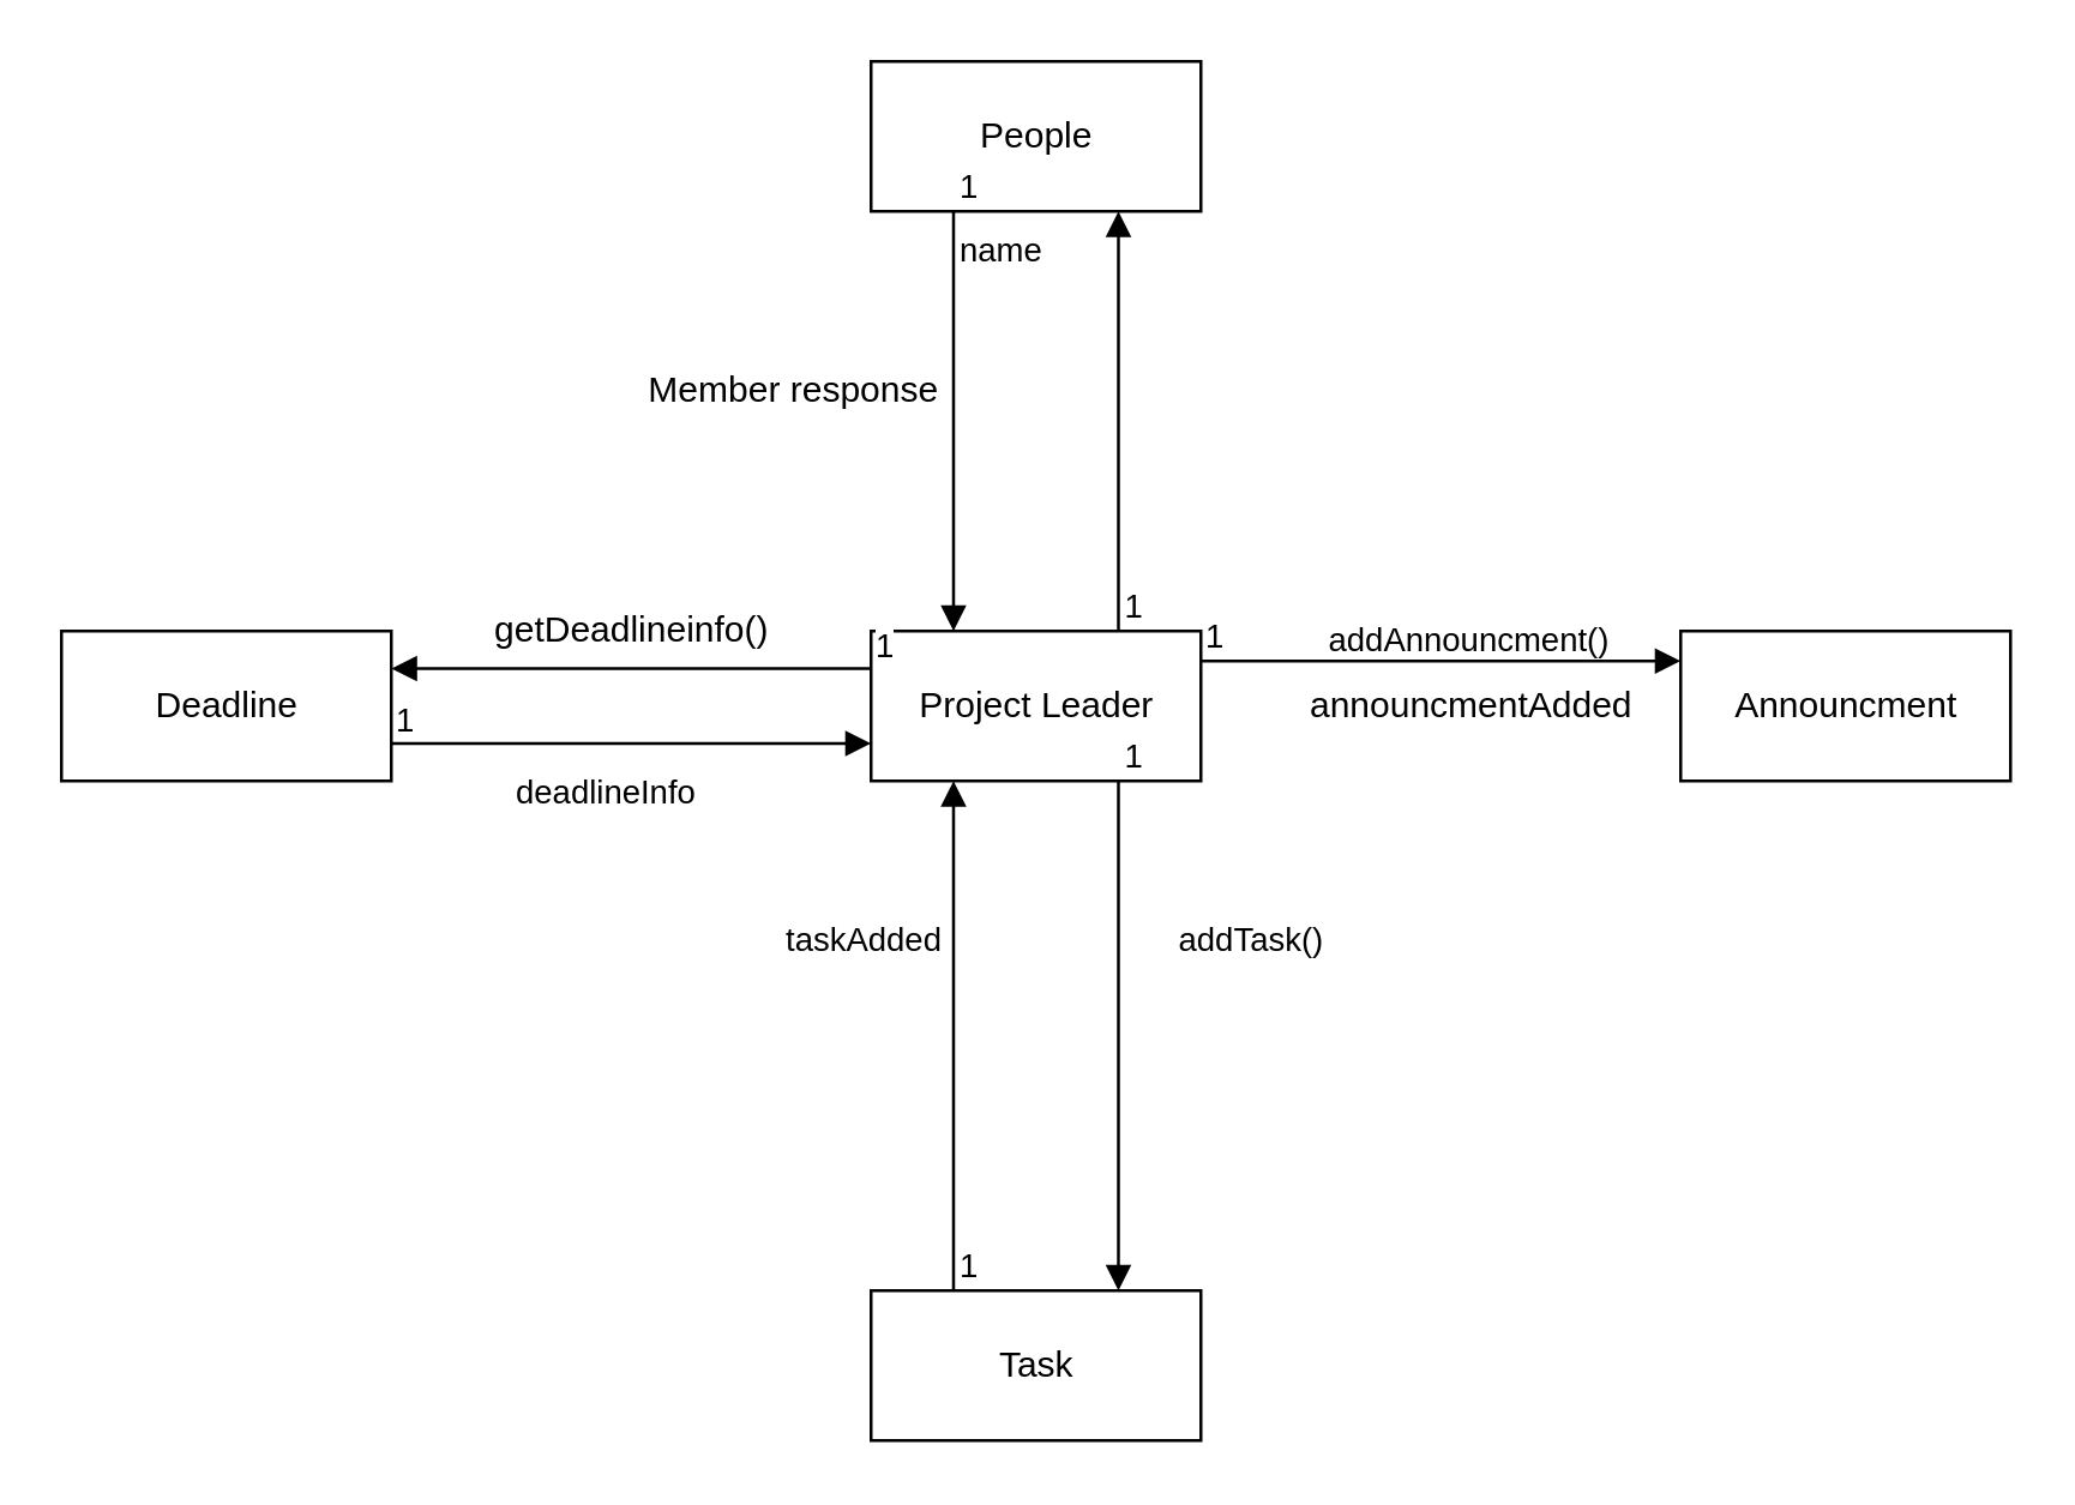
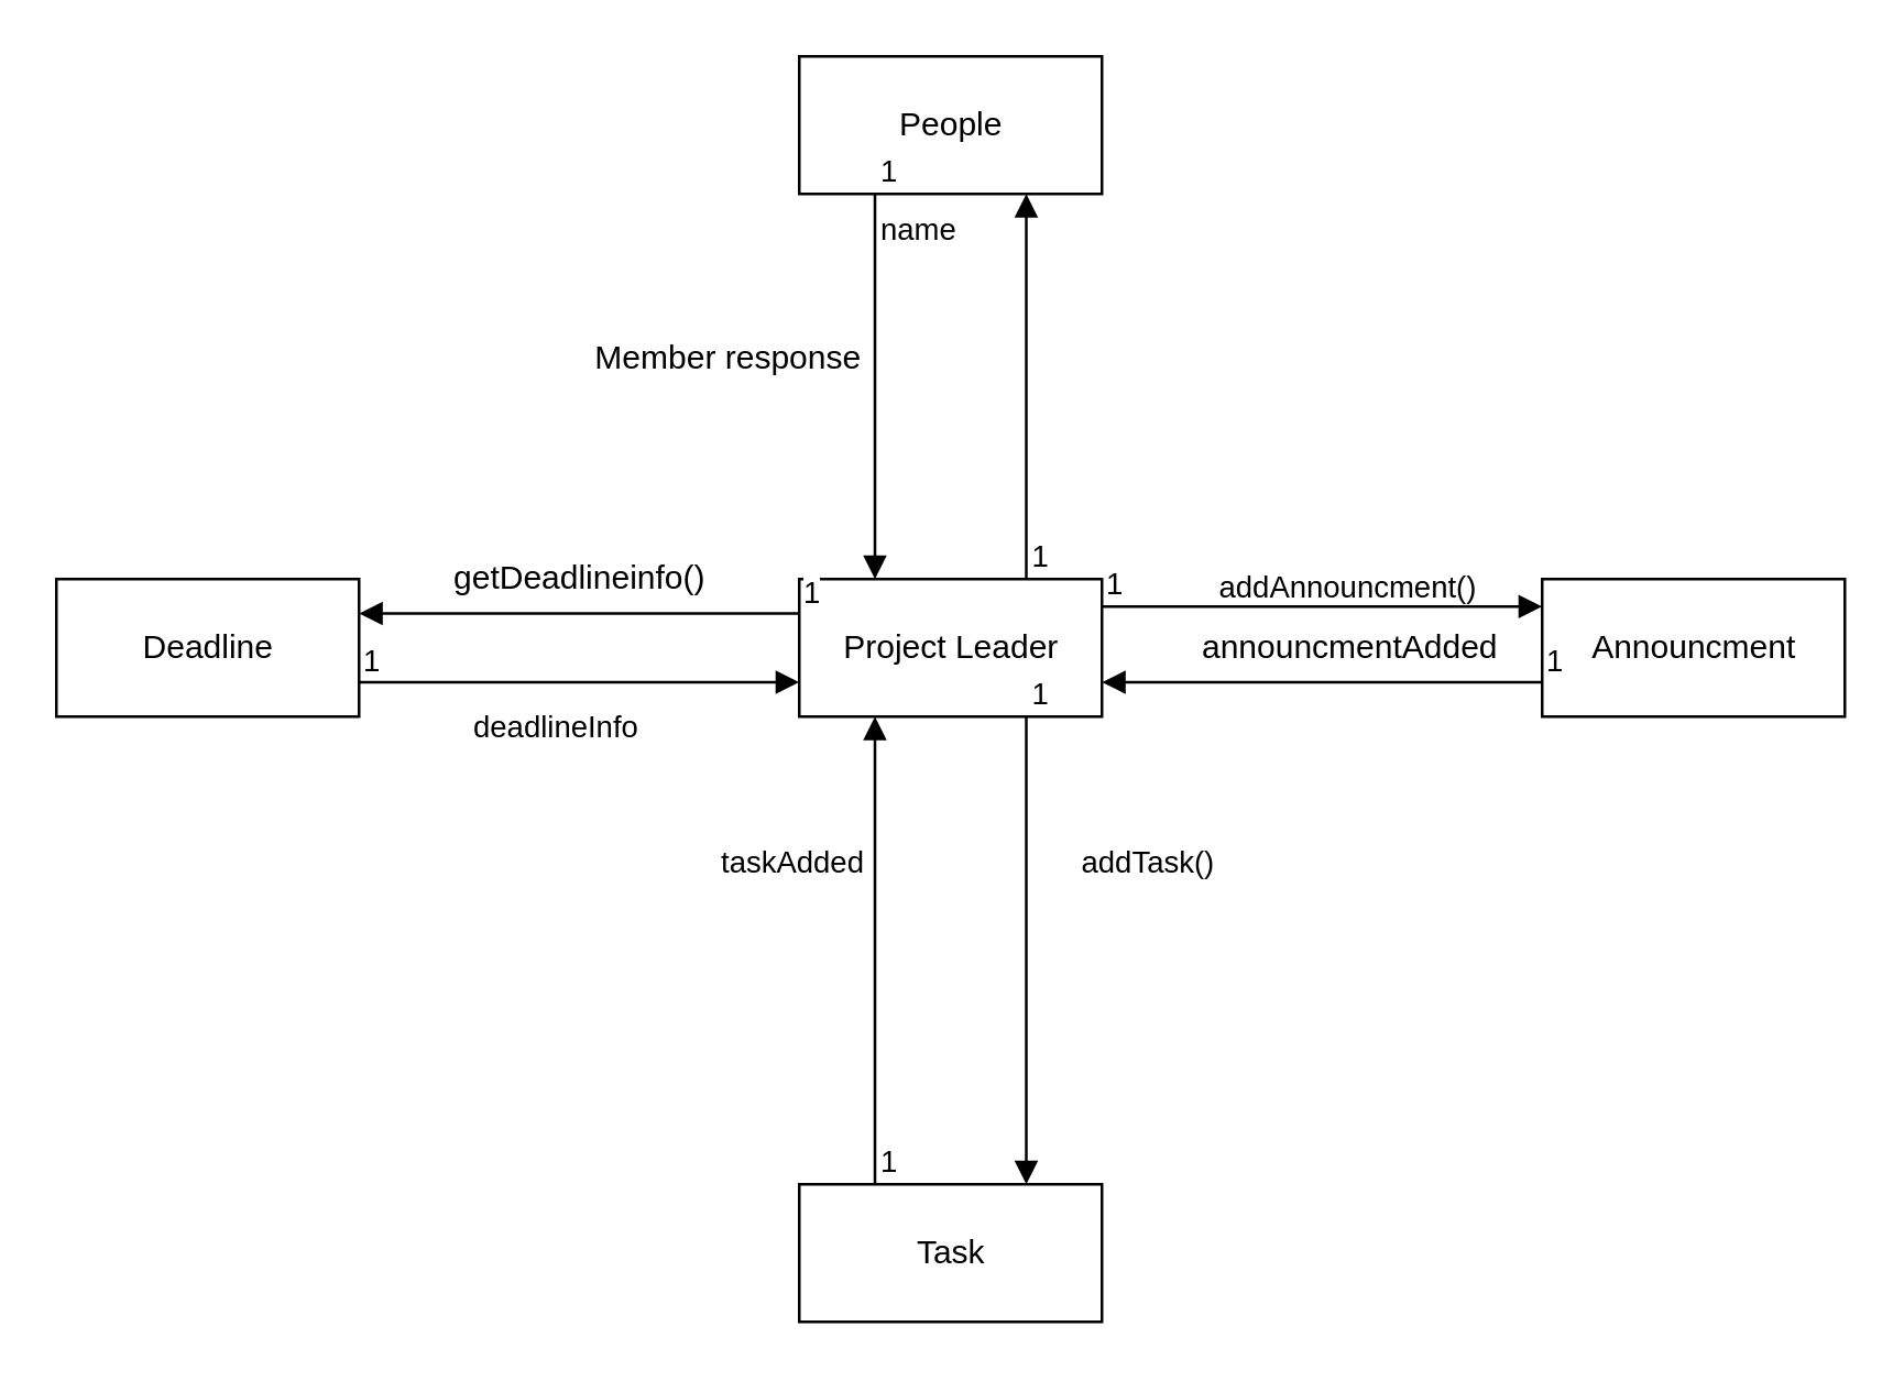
  <mxCell id="0" />
  <mxCell id="1" parent="0" />
  <mxCell id="2" value="Project Leader" style="html=1;" parent="1" vertex="1"><mxGeometry x="290" y="210" width="110" height="50" as="geometry" /></mxCell>
  <mxCell id="3" value="Deadline" style="html=1;" parent="1" vertex="1"><mxGeometry x="20" y="210" width="110" height="50" as="geometry" /></mxCell>
  <mxCell id="4" value="People" style="html=1;" parent="1" vertex="1"><mxGeometry x="290" y="20" width="110" height="50" as="geometry" /></mxCell>
  <mxCell id="5" value="Announcment" style="html=1;" parent="1" vertex="1"><mxGeometry x="560" y="210" width="110" height="50" as="geometry" /></mxCell>
  <mxCell id="6" value="Task" style="html=1;" parent="1" vertex="1"><mxGeometry x="290" y="430" width="110" height="50" as="geometry" /></mxCell>
  <mxCell id="7" value="addAnnouncment()" style="endArrow=block;endFill=1;html=1;edgeStyle=orthogonalEdgeStyle;align=left;verticalAlign=top;rounded=0;exitX=0.75;exitY=0;exitDx=0;exitDy=0;entryX=0.75;entryY=1;entryDx=0;entryDy=0;" parent="1" source="2" target="4" edge="1"><mxGeometry x="-0.857" y="-67" relative="1" as="geometry"><mxPoint x="180" y="220" as="sourcePoint" /><mxPoint x="340" y="220" as="targetPoint" /><mxPoint x="1" as="offset" /></mxGeometry></mxCell>
  <mxCell id="8" value="1" style="edgeLabel;resizable=0;html=1;align=left;verticalAlign=bottom;" parent="7" connectable="0" vertex="1"><mxGeometry x="-1" relative="1" as="geometry" /></mxCell>
  <mxCell id="9" value="name" style="endArrow=block;endFill=1;html=1;edgeStyle=orthogonalEdgeStyle;align=left;verticalAlign=top;rounded=0;exitX=0.25;exitY=1;exitDx=0;exitDy=0;entryX=0.25;entryY=0;entryDx=0;entryDy=0;" parent="1" source="4" target="2" edge="1"><mxGeometry x="-1" relative="1" as="geometry"><mxPoint x="180" y="220" as="sourcePoint" /><mxPoint x="340" y="220" as="targetPoint" /></mxGeometry></mxCell>
  <mxCell id="10" value="1" style="edgeLabel;resizable=0;html=1;align=left;verticalAlign=bottom;" parent="9" connectable="0" vertex="1"><mxGeometry x="-1" relative="1" as="geometry" /></mxCell>
  <mxCell id="11" value="Member response" style="text;html=1;align=center;verticalAlign=middle;resizable=0;points=[];autosize=1;strokeColor=none;fillColor=none;" parent="1" vertex="1"><mxGeometry x="209" y="120" width="110" height="20" as="geometry" /></mxCell>
  <mxCell id="12" value="" style="endArrow=block;endFill=1;html=1;edgeStyle=orthogonalEdgeStyle;align=left;verticalAlign=top;rounded=0;exitX=0;exitY=0.25;exitDx=0;exitDy=0;entryX=1;entryY=0.25;entryDx=0;entryDy=0;" parent="1" source="2" target="3" edge="1"><mxGeometry x="-0.875" y="-12" relative="1" as="geometry"><mxPoint x="180" y="220" as="sourcePoint" /><mxPoint x="340" y="220" as="targetPoint" /><mxPoint as="offset" /></mxGeometry></mxCell>
  <mxCell id="13" value="1" style="edgeLabel;resizable=0;html=1;align=left;verticalAlign=bottom;" parent="12" connectable="0" vertex="1"><mxGeometry x="-1" relative="1" as="geometry" /></mxCell>
  <mxCell id="14" value="getDeadlineinfo()" style="text;html=1;align=center;verticalAlign=middle;resizable=0;points=[];autosize=1;strokeColor=none;fillColor=none;" parent="1" vertex="1"><mxGeometry x="155" y="200" width="110" height="20" as="geometry" /></mxCell>
  <mxCell id="15" value="deadlineInfo" style="endArrow=block;endFill=1;html=1;edgeStyle=orthogonalEdgeStyle;align=left;verticalAlign=top;rounded=0;entryX=0;entryY=0.75;entryDx=0;entryDy=0;exitX=1;exitY=0.75;exitDx=0;exitDy=0;exitPerimeter=0;" parent="1" source="3" target="2" edge="1"><mxGeometry x="-0.5" y="-2" relative="1" as="geometry"><mxPoint x="130" y="240" as="sourcePoint" /><mxPoint x="340" y="220" as="targetPoint" /><mxPoint y="1" as="offset" /></mxGeometry></mxCell>
  <mxCell id="16" value="1" style="edgeLabel;resizable=0;html=1;align=left;verticalAlign=bottom;" parent="15" connectable="0" vertex="1"><mxGeometry x="-1" relative="1" as="geometry" /></mxCell>
  <mxCell id="17" value="taskAdded" style="endArrow=block;endFill=1;html=1;edgeStyle=orthogonalEdgeStyle;align=left;verticalAlign=top;rounded=0;" parent="1" edge="1"><mxGeometry x="-1" y="-161" relative="1" as="geometry"><mxPoint x="400" y="220" as="sourcePoint" /><mxPoint x="560" y="220" as="targetPoint" /><mxPoint x="-140" y="-81" as="offset" /></mxGeometry></mxCell>
  <mxCell id="18" value="1" style="edgeLabel;resizable=0;html=1;align=left;verticalAlign=bottom;" parent="17" connectable="0" vertex="1"><mxGeometry x="-1" relative="1" as="geometry" /></mxCell>
  <mxCell id="19" value="addTask()" style="endArrow=block;endFill=1;html=1;edgeStyle=orthogonalEdgeStyle;align=left;verticalAlign=top;rounded=0;exitX=0.75;exitY=1;exitDx=0;exitDy=0;entryX=0.75;entryY=0;entryDx=0;entryDy=0;" parent="1" source="2" target="6" edge="1"><mxGeometry x="-0.529" y="18" relative="1" as="geometry"><mxPoint x="319" y="310" as="sourcePoint" /><mxPoint x="373" y="420" as="targetPoint" /><mxPoint as="offset" /></mxGeometry></mxCell>
  <mxCell id="20" value="1" style="edgeLabel;resizable=0;html=1;align=left;verticalAlign=bottom;" parent="19" connectable="0" vertex="1"><mxGeometry x="-1" relative="1" as="geometry" /></mxCell>
+ <mxCell id="21" value="" style="endArrow=block;endFill=1;html=1;edgeStyle=orthogonalEdgeStyle;align=left;verticalAlign=top;rounded=0;exitX=0;exitY=0.75;exitDx=0;exitDy=0;entryX=1;entryY=0.75;entryDx=0;entryDy=0;" parent="1" source="5" target="2" edge="1"><mxGeometry x="-1" relative="1" as="geometry"><mxPoint x="510" y="360" as="sourcePoint" /><mxPoint x="670" y="360" as="targetPoint" /></mxGeometry></mxCell>
+ <mxCell id="22" value="1" style="edgeLabel;resizable=0;html=1;align=left;verticalAlign=bottom;" parent="21" connectable="0" vertex="1"><mxGeometry x="-1" relative="1" as="geometry" /></mxCell>
  <mxCell id="23" value="" style="endArrow=block;endFill=1;html=1;edgeStyle=orthogonalEdgeStyle;align=left;verticalAlign=top;rounded=0;exitX=0.25;exitY=0;exitDx=0;exitDy=0;entryX=0.25;entryY=1;entryDx=0;entryDy=0;" parent="1" source="6" target="2" edge="1"><mxGeometry x="-1" relative="1" as="geometry"><mxPoint x="184" y="340" as="sourcePoint" /><mxPoint x="344" y="340" as="targetPoint" /></mxGeometry></mxCell>
  <mxCell id="24" value="1" style="edgeLabel;resizable=0;html=1;align=left;verticalAlign=bottom;" parent="23" connectable="0" vertex="1"><mxGeometry x="-1" relative="1" as="geometry" /></mxCell>
  <mxCell id="25" value="announcmentAdded" style="text;html=1;align=center;verticalAlign=middle;resizable=0;points=[];autosize=1;strokeColor=none;fillColor=none;" parent="1" vertex="1"><mxGeometry x="430" y="225" width="120" height="20" as="geometry" /></mxCell>
